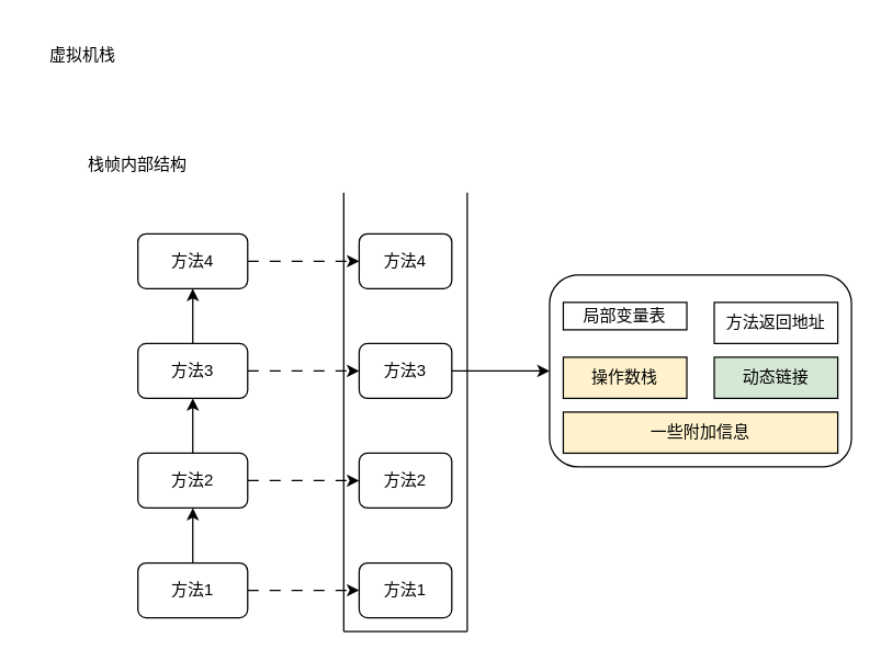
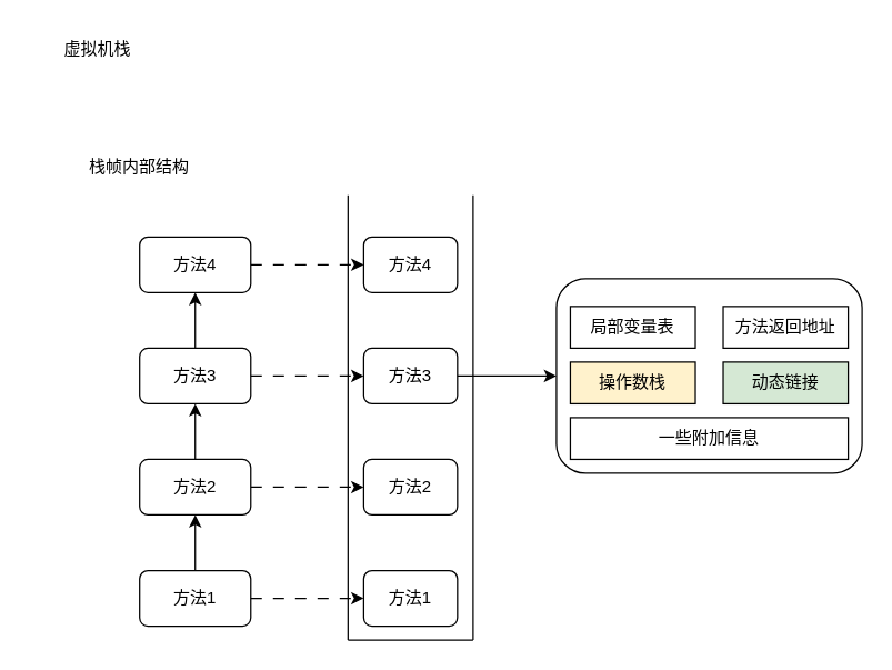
  <mxCell id="0" />
  <mxCell id="1" parent="0" />
- <mxCell id="2" value="虚拟机栈" style="text;html=1;align=center;verticalAlign=middle;whiteSpace=wrap;rounded=0;" vertex="1" parent="1"><mxGeometry y="20" width="80" height="40" as="geometry" x="20" /></mxCell>
+ <mxCell id="2" value="虚拟机栈" style="text;html=1;align=center;verticalAlign=middle;whiteSpace=wrap;rounded=0;" vertex="1" parent="1"><mxGeometry x="30" y="15" width="80" height="40" as="geometry" /></mxCell>
  <mxCell id="3" value="栈帧内部结构" style="text;html=1;align=center;verticalAlign=middle;whiteSpace=wrap;rounded=0;" vertex="1" parent="1"><mxGeometry x="60" y="100" width="80" height="40" as="geometry" /></mxCell>
  <mxCell id="4" value="" style="group" vertex="1" connectable="0" parent="1"><mxGeometry x="100" y="140" width="520" height="320" as="geometry" /></mxCell>
  <mxCell id="5" value="" style="edgeStyle=orthogonalEdgeStyle;rounded=0;orthogonalLoop=1;jettySize=auto;html=1;" edge="1" parent="4" source="7" target="18"><mxGeometry relative="1" as="geometry" /></mxCell>
  <mxCell id="6" value="" style="edgeStyle=orthogonalEdgeStyle;rounded=0;orthogonalLoop=1;jettySize=auto;html=1;dashed=1;dashPattern=8 8;" edge="1" parent="4" source="7" target="12"><mxGeometry relative="1" as="geometry" /></mxCell>
  <mxCell id="7" value="方法1" style="rounded=1;whiteSpace=wrap;html=1;" vertex="1" parent="4"><mxGeometry y="270" width="80" height="40" as="geometry" /></mxCell>
  <mxCell id="8" value="" style="group" vertex="1" connectable="0" parent="4"><mxGeometry x="150" width="90" height="320" as="geometry" /></mxCell>
  <mxCell id="9" value="" style="endArrow=none;html=1;rounded=0;" edge="1" parent="8"><mxGeometry width="50" height="50" relative="1" as="geometry"><mxPoint y="320" as="sourcePoint" /><mxPoint as="targetPoint" /><Array as="points"><mxPoint y="114.286" /></Array></mxGeometry></mxCell>
  <mxCell id="10" value="" style="endArrow=none;html=1;rounded=0;" edge="1" parent="8"><mxGeometry width="50" height="50" relative="1" as="geometry"><mxPoint x="90" y="320" as="sourcePoint" /><mxPoint x="90" as="targetPoint" /><Array as="points"><mxPoint x="90" y="114.286" /></Array></mxGeometry></mxCell>
  <mxCell id="11" value="" style="endArrow=none;html=1;rounded=0;" edge="1" parent="8"><mxGeometry width="50" height="50" relative="1" as="geometry"><mxPoint y="320" as="sourcePoint" /><mxPoint x="90" y="320" as="targetPoint" /></mxGeometry></mxCell>
  <mxCell id="12" value="方法1" style="rounded=1;whiteSpace=wrap;html=1;" vertex="1" parent="8"><mxGeometry x="11.25" y="270" width="67.5" height="40" as="geometry" /></mxCell>
  <mxCell id="13" value="方法2" style="rounded=1;whiteSpace=wrap;html=1;" vertex="1" parent="8"><mxGeometry x="11.25" y="190" width="67.5" height="40" as="geometry" /></mxCell>
  <mxCell id="14" value="方法3" style="rounded=1;whiteSpace=wrap;html=1;" vertex="1" parent="8"><mxGeometry x="11.25" y="110" width="67.5" height="40" as="geometry" /></mxCell>
  <mxCell id="15" value="方法4" style="rounded=1;whiteSpace=wrap;html=1;" vertex="1" parent="8"><mxGeometry x="11.25" y="30" width="67.5" height="40" as="geometry" /></mxCell>
  <mxCell id="16" value="" style="edgeStyle=orthogonalEdgeStyle;rounded=0;orthogonalLoop=1;jettySize=auto;html=1;" edge="1" parent="4" source="18" target="21"><mxGeometry relative="1" as="geometry" /></mxCell>
  <mxCell id="17" value="" style="edgeStyle=orthogonalEdgeStyle;rounded=0;orthogonalLoop=1;jettySize=auto;html=1;dashed=1;dashPattern=8 8;" edge="1" parent="4" source="18" target="13"><mxGeometry relative="1" as="geometry" /></mxCell>
  <mxCell id="18" value="方法2" style="rounded=1;whiteSpace=wrap;html=1;" vertex="1" parent="4"><mxGeometry y="190" width="80" height="40" as="geometry" /></mxCell>
  <mxCell id="19" value="" style="edgeStyle=orthogonalEdgeStyle;rounded=0;orthogonalLoop=1;jettySize=auto;html=1;" edge="1" parent="4" source="21" target="23"><mxGeometry relative="1" as="geometry" /></mxCell>
  <mxCell id="20" value="" style="edgeStyle=orthogonalEdgeStyle;rounded=0;orthogonalLoop=1;jettySize=auto;html=1;dashed=1;dashPattern=8 8;" edge="1" parent="4" source="21" target="14"><mxGeometry relative="1" as="geometry" /></mxCell>
  <mxCell id="21" value="方法3" style="rounded=1;whiteSpace=wrap;html=1;" vertex="1" parent="4"><mxGeometry y="110" width="80" height="40" as="geometry" /></mxCell>
  <mxCell id="22" value="" style="edgeStyle=orthogonalEdgeStyle;rounded=0;orthogonalLoop=1;jettySize=auto;html=1;dashed=1;dashPattern=8 8;" edge="1" parent="4" source="23" target="15"><mxGeometry relative="1" as="geometry" /></mxCell>
  <mxCell id="23" value="方法4" style="rounded=1;whiteSpace=wrap;html=1;" vertex="1" parent="4"><mxGeometry y="30" width="80" height="40" as="geometry" /></mxCell>
  <mxCell id="24" value="" style="rounded=1;whiteSpace=wrap;html=1;" vertex="1" parent="4"><mxGeometry x="300" y="60" width="220" height="140" as="geometry" /></mxCell>
  <mxCell id="25" value="" style="edgeStyle=orthogonalEdgeStyle;rounded=0;orthogonalLoop=1;jettySize=auto;html=1;" edge="1" parent="4" source="14" target="24"><mxGeometry relative="1" as="geometry" /></mxCell>
- <mxCell id="26" value="局部变量表" style="rounded=0;whiteSpace=wrap;html=1;" vertex="1" parent="4"><mxGeometry x="310" y="80" width="90" height="20" as="geometry" /></mxCell>
+ <mxCell id="26" value="局部变量表" style="rounded=0;whiteSpace=wrap;html=1;" vertex="1" parent="4"><mxGeometry x="310" y="80" width="90" height="30" as="geometry" /></mxCell>
  <mxCell id="27" value="方法返回地址" style="rounded=0;whiteSpace=wrap;html=1;" vertex="1" parent="4"><mxGeometry x="420" y="80" width="90" height="30" as="geometry" /></mxCell>
  <mxCell id="28" value="操作数栈" style="rounded=0;whiteSpace=wrap;html=1;fillColor=#fff2cc;" vertex="1" parent="4"><mxGeometry x="310" y="120" width="90" height="30" as="geometry" /></mxCell>
  <mxCell id="29" value="动态链接" style="rounded=0;whiteSpace=wrap;html=1;fillColor=#d5e8d4;" vertex="1" parent="4"><mxGeometry x="420" y="120" width="90" height="30" as="geometry" /></mxCell>
- <mxCell id="30" value="一些附加信息" style="rounded=0;whiteSpace=wrap;html=1;fillColor=#fff2cc;" vertex="1" parent="4"><mxGeometry x="310" y="160" width="200" height="30" as="geometry" /></mxCell>
+ <mxCell id="30" value="一些附加信息" style="rounded=0;whiteSpace=wrap;html=1;" vertex="1" parent="4"><mxGeometry x="310" y="160" width="200" height="30" as="geometry" /></mxCell>
